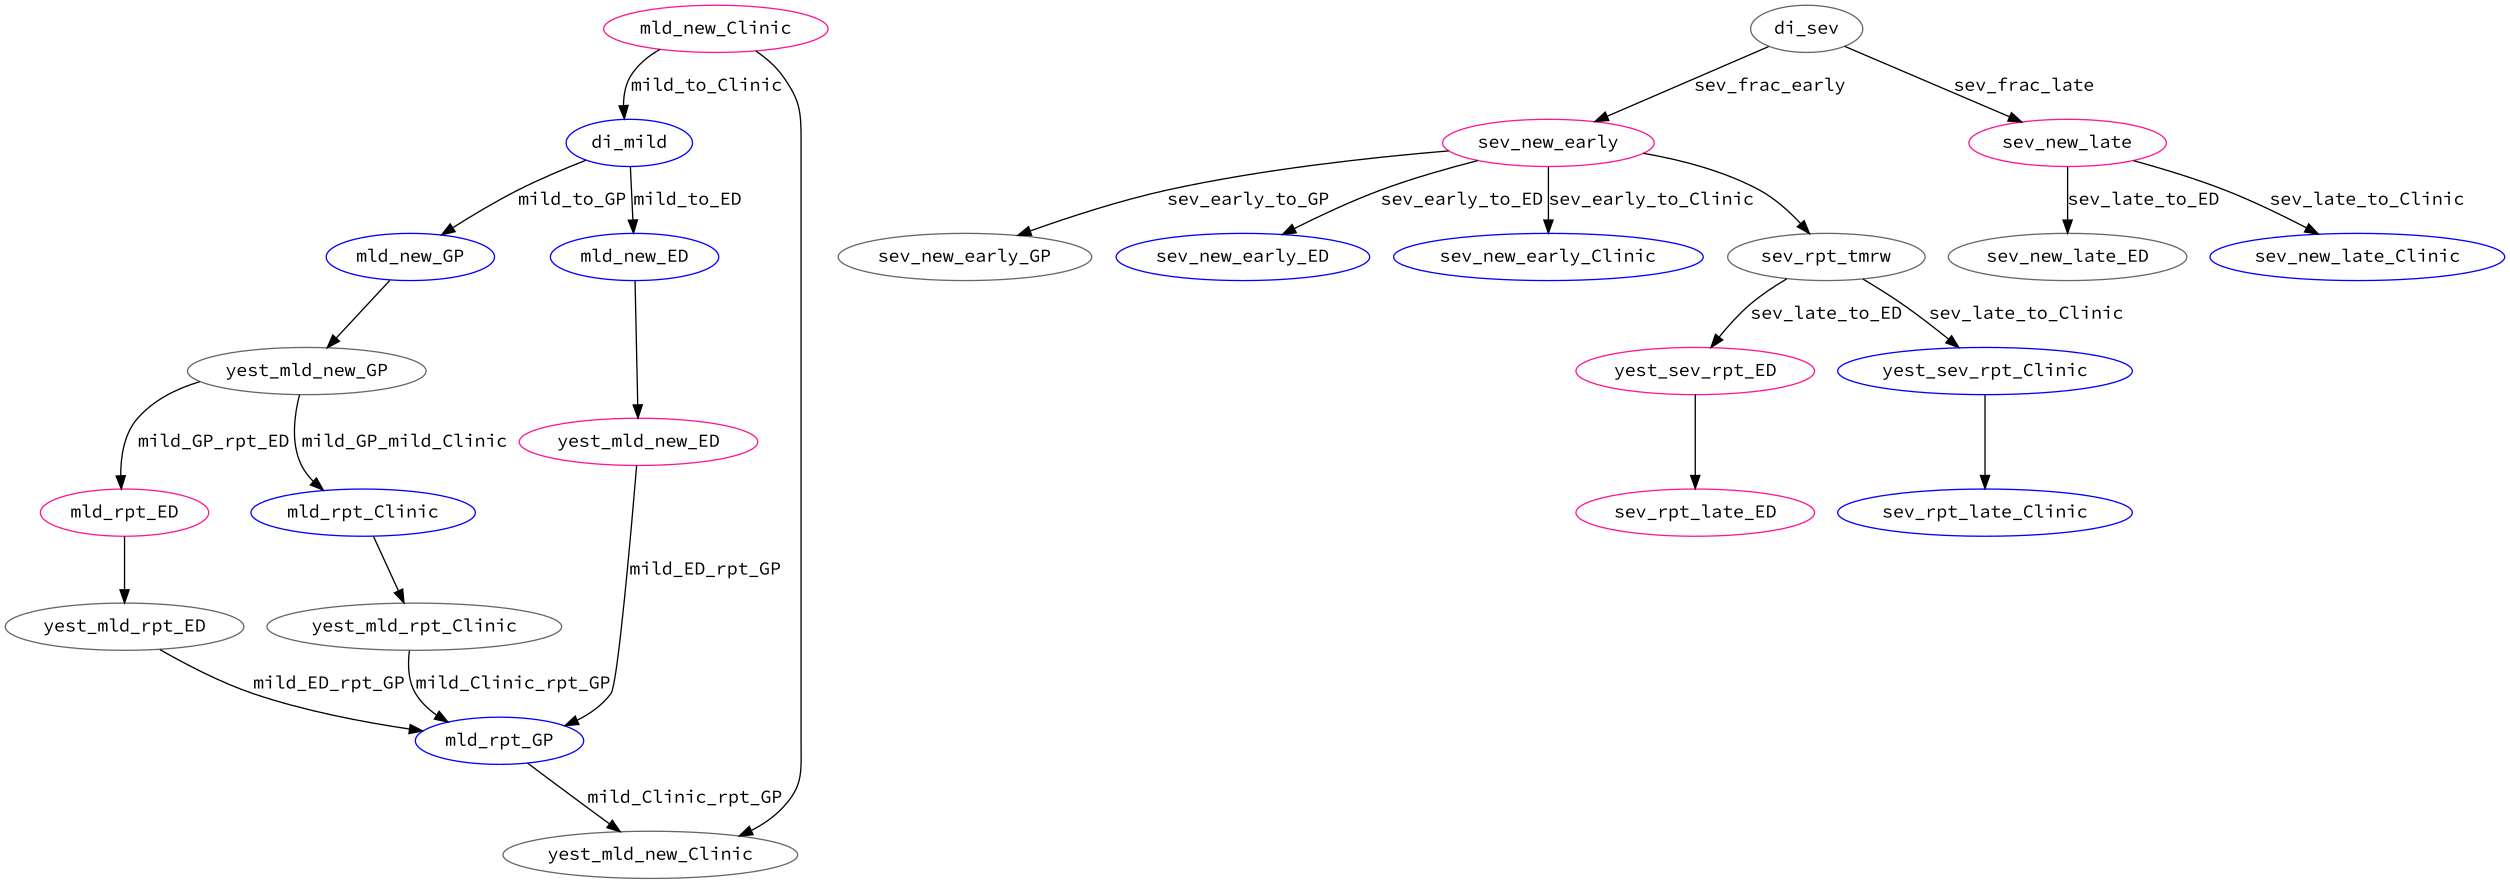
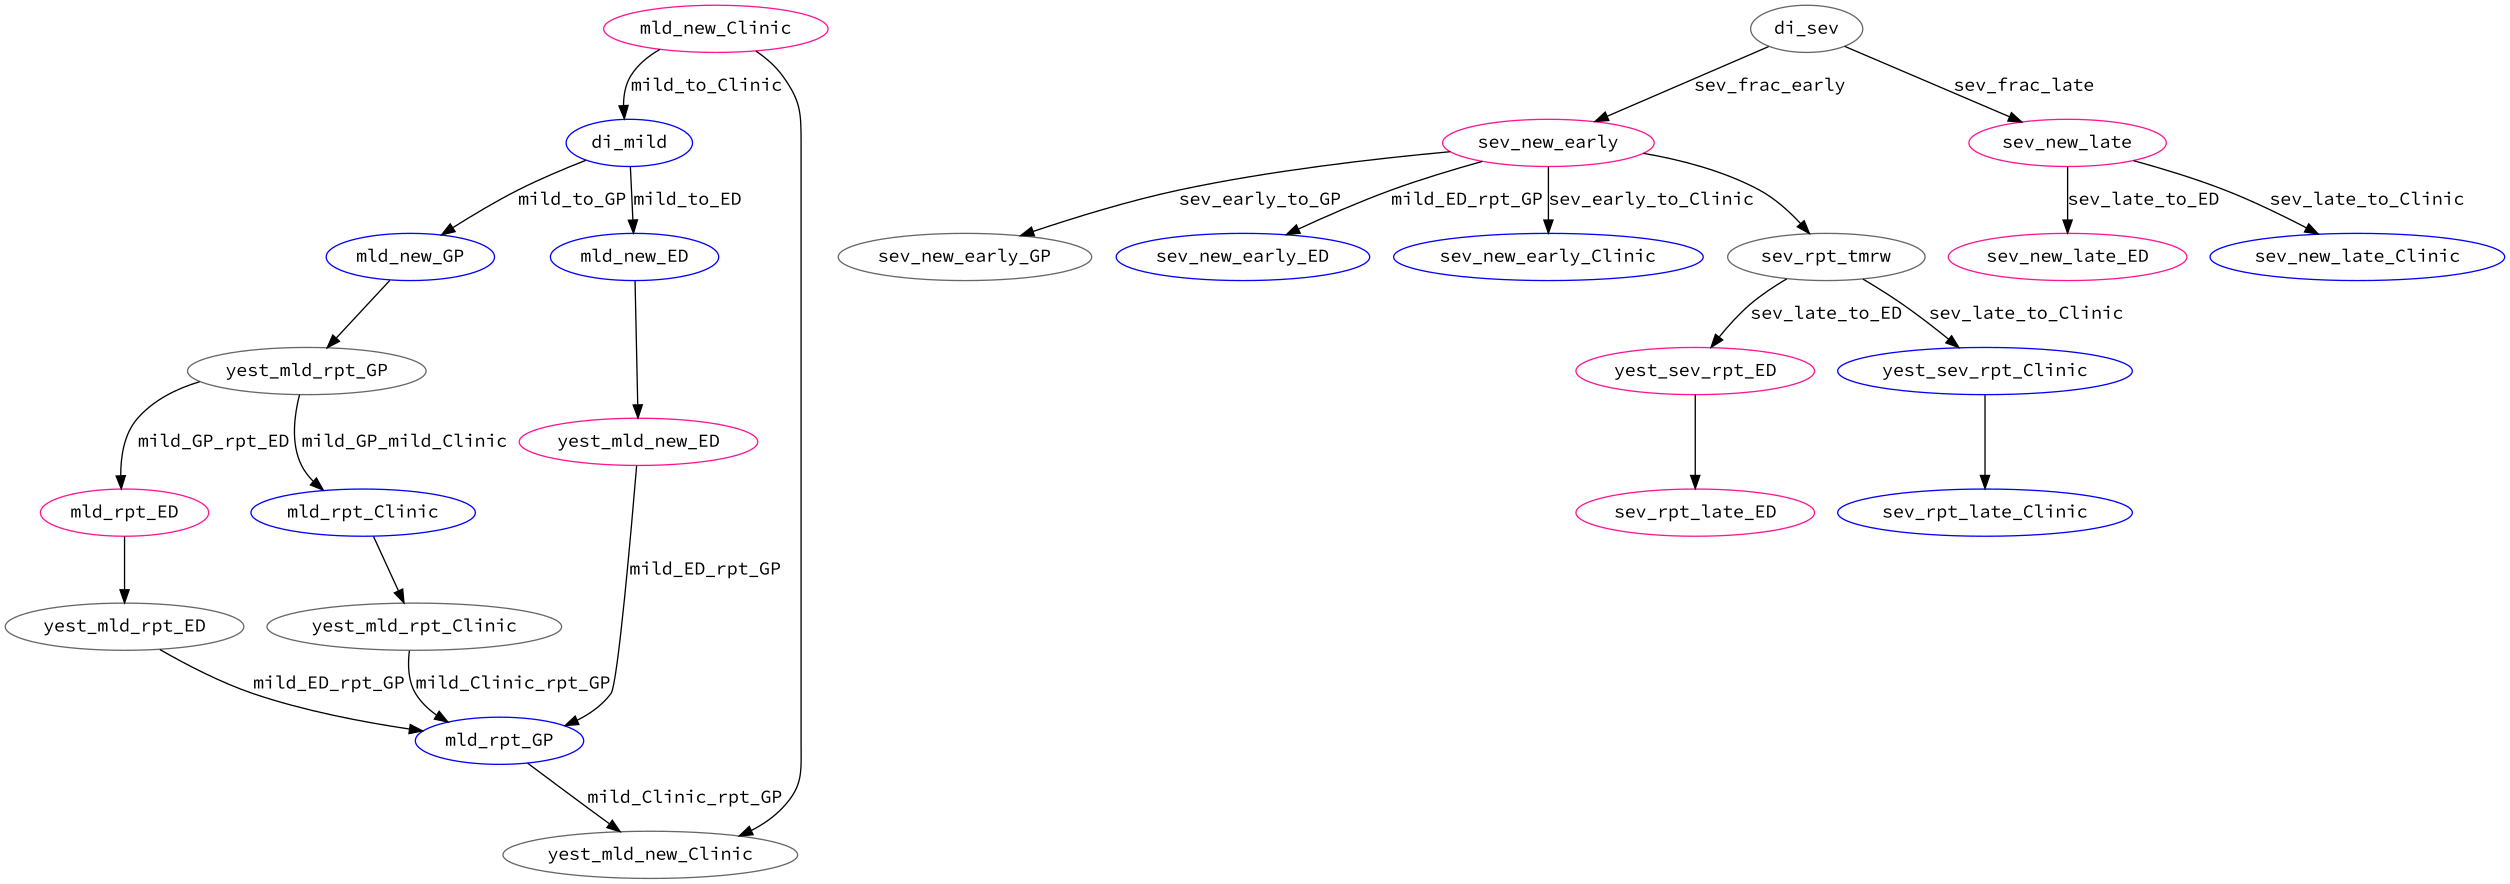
  digraph {
    fontname="Source Code Pro"
    node [color=blue fontname="Source Code Pro"]
    edge [fontname="Source Code Pro"]
    di_mild
    mld_new_GP
    mld_new_ED
-   yest_mld_new_GP [color=gray40]
+   yest_mld_new_GP [color=gray40 label=yest_mld_rpt_GP]
    yest_mld_new_ED [color=deeppink]
    mld_new_Clinic [color=deeppink]
    yest_mld_new_Clinic [color=gray40]
    mld_rpt_ED [color=deeppink]
    mld_rpt_Clinic
    mld_rpt_GP
    yest_mld_rpt_ED [color=gray40]
    yest_mld_rpt_Clinic [color=gray40]
    di_sev [color=gray40]
    sev_new_early [color=deeppink]
    sev_new_late [color=deeppink]
    sev_new_early_GP [color=gray40]
    sev_new_early_ED
    sev_new_early_Clinic
    sev_rpt_tmrw [color=gray40]
-   sev_new_late_ED [color=gray40]
+   sev_new_late_ED [color=deeppink]
    sev_new_late_Clinic
    yest_sev_rpt_ED [color=deeppink]
    yest_sev_rpt_Clinic
    sev_rpt_late_ED [color=deeppink]
    sev_rpt_late_Clinic
    di_mild -> mld_new_GP [label=mild_to_GP]
    di_mild -> mld_new_ED [label=mild_to_ED]
    mld_new_GP -> yest_mld_new_GP
    mld_new_ED -> yest_mld_new_ED
    yest_mld_new_GP -> mld_rpt_ED [label=mild_GP_rpt_ED]
    yest_mld_new_GP -> mld_rpt_Clinic [label=mild_GP_mild_Clinic]
    yest_mld_new_ED -> mld_rpt_GP [label=mild_ED_rpt_GP]
    mld_new_Clinic -> di_mild [label=mild_to_Clinic]
    mld_new_Clinic -> yest_mld_new_Clinic
    mld_rpt_ED -> yest_mld_rpt_ED
    mld_rpt_Clinic -> yest_mld_rpt_Clinic
    mld_rpt_GP -> yest_mld_new_Clinic [label=mild_Clinic_rpt_GP]
    yest_mld_rpt_ED -> mld_rpt_GP [label=mild_ED_rpt_GP]
    yest_mld_rpt_Clinic -> mld_rpt_GP [label=mild_Clinic_rpt_GP]
    di_sev -> sev_new_early [label=sev_frac_early]
    di_sev -> sev_new_late [label=sev_frac_late]
    sev_new_early -> sev_new_early_GP [label=sev_early_to_GP]
-   sev_new_early -> sev_new_early_ED [label=sev_early_to_ED]
+   sev_new_early -> sev_new_early_ED [label=mild_ED_rpt_GP]
    sev_new_early -> sev_new_early_Clinic [label=sev_early_to_Clinic]
    sev_new_early -> sev_rpt_tmrw
    sev_new_late -> sev_new_late_ED [label=sev_late_to_ED]
    sev_new_late -> sev_new_late_Clinic [label=sev_late_to_Clinic]
    sev_rpt_tmrw -> yest_sev_rpt_ED [label=sev_late_to_ED]
    sev_rpt_tmrw -> yest_sev_rpt_Clinic [label=sev_late_to_Clinic]
    yest_sev_rpt_ED -> sev_rpt_late_ED
    yest_sev_rpt_Clinic -> sev_rpt_late_Clinic
  }
